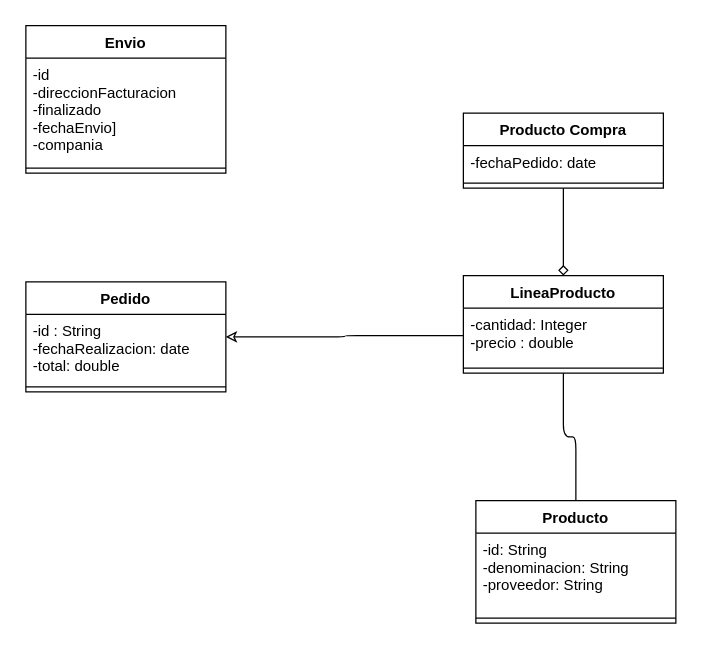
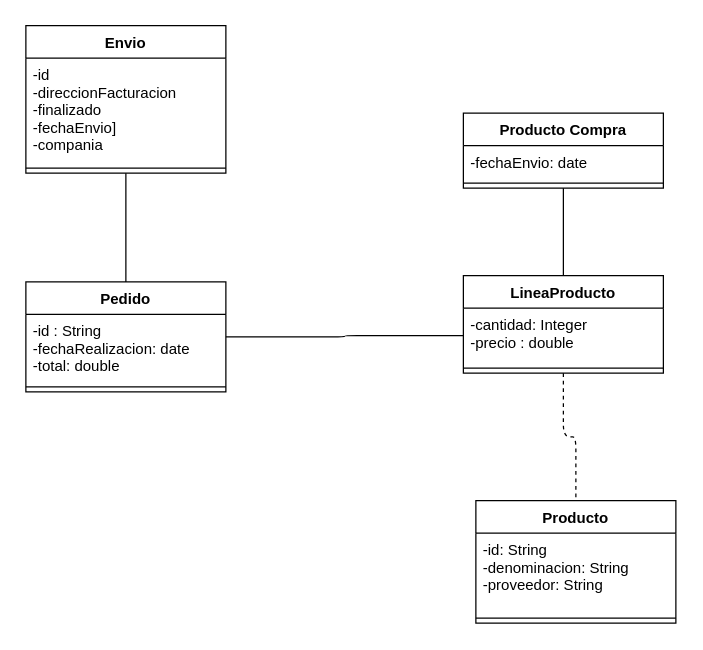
  <mxCell id="0" />
  <mxCell id="1" parent="0" />
- <mxCell id="2" style="edgeStyle=orthogonalEdgeStyle;curved=0;rounded=1;sketch=0;orthogonalLoop=1;jettySize=auto;html=1;entryX=0.5;entryY=0;entryDx=0;entryDy=0;endArrow=none;endFill=0;" edge="1" parent="1" source="3" target="6"><mxGeometry relative="1" as="geometry" /></mxCell>
+ <mxCell id="2" style="edgeStyle=orthogonalEdgeStyle;curved=0;rounded=1;sketch=0;orthogonalLoop=1;jettySize=auto;html=1;entryX=0.5;entryY=0;entryDx=0;entryDy=0;endArrow=none;endFill=0;dashed=1;" edge="1" parent="1" source="3" target="6"><mxGeometry relative="1" as="geometry" /></mxCell>
  <mxCell id="3" value="LineaProducto" style="swimlane;fontStyle=1;align=center;verticalAlign=top;childLayout=stackLayout;horizontal=1;startSize=26;horizontalStack=0;resizeParent=1;resizeParentMax=0;resizeLast=0;collapsible=1;marginBottom=0;" vertex="1" parent="1"><mxGeometry x="370" y="220" width="160" height="78" as="geometry" /></mxCell>
  <mxCell id="4" value="-cantidad: Integer&#10;-precio : double" style="text;strokeColor=none;fillColor=none;align=left;verticalAlign=top;spacingLeft=4;spacingRight=4;overflow=hidden;rotatable=0;points=[[0,0.5],[1,0.5]];portConstraint=eastwest;" vertex="1" parent="3"><mxGeometry y="26" width="160" height="44" as="geometry" /></mxCell>
  <mxCell id="5" value="" style="line;strokeWidth=1;fillColor=none;align=left;verticalAlign=middle;spacingTop=-1;spacingLeft=3;spacingRight=3;rotatable=0;labelPosition=right;points=[];portConstraint=eastwest;" vertex="1" parent="3"><mxGeometry y="70" width="160" height="8" as="geometry" /></mxCell>
  <mxCell id="6" value="Producto" style="swimlane;fontStyle=1;align=center;verticalAlign=top;childLayout=stackLayout;horizontal=1;startSize=26;horizontalStack=0;resizeParent=1;resizeParentMax=0;resizeLast=0;collapsible=1;marginBottom=0;" vertex="1" parent="1"><mxGeometry x="380" y="400" width="160" height="98" as="geometry" /></mxCell>
  <mxCell id="7" value="-id: String&#10;-denominacion: String&#10;-proveedor: String" style="text;strokeColor=none;fillColor=none;align=left;verticalAlign=top;spacingLeft=4;spacingRight=4;overflow=hidden;rotatable=0;points=[[0,0.5],[1,0.5]];portConstraint=eastwest;" vertex="1" parent="6"><mxGeometry y="26" width="160" height="64" as="geometry" /></mxCell>
  <mxCell id="8" value="" style="line;strokeWidth=1;fillColor=none;align=left;verticalAlign=middle;spacingTop=-1;spacingLeft=3;spacingRight=3;rotatable=0;labelPosition=right;points=[];portConstraint=eastwest;" vertex="1" parent="6"><mxGeometry y="90" width="160" height="8" as="geometry" /></mxCell>
+ <mxCell id="9" style="edgeStyle=orthogonalEdgeStyle;curved=0;rounded=1;sketch=0;orthogonalLoop=1;jettySize=auto;html=1;endArrow=none;endFill=0;entryX=0.5;entryY=1;entryDx=0;entryDy=0;" edge="1" parent="1" source="10" target="13"><mxGeometry relative="1" as="geometry"><mxPoint x="110" y="150" as="targetPoint" /></mxGeometry></mxCell>
  <mxCell id="10" value="Pedido" style="swimlane;fontStyle=1;align=center;verticalAlign=top;childLayout=stackLayout;horizontal=1;startSize=26;horizontalStack=0;resizeParent=1;resizeParentMax=0;resizeLast=0;collapsible=1;marginBottom=0;" vertex="1" parent="1"><mxGeometry x="20" y="225" width="160" height="88" as="geometry" /></mxCell>
  <mxCell id="11" value="-id : String&#10;-fechaRealizacion: date&#10;-total: double" style="text;strokeColor=none;fillColor=none;align=left;verticalAlign=top;spacingLeft=4;spacingRight=4;overflow=hidden;rotatable=0;points=[[0,0.5],[1,0.5]];portConstraint=eastwest;" vertex="1" parent="10"><mxGeometry y="26" width="160" height="54" as="geometry" /></mxCell>
  <mxCell id="12" value="" style="line;strokeWidth=1;fillColor=none;align=left;verticalAlign=middle;spacingTop=-1;spacingLeft=3;spacingRight=3;rotatable=0;labelPosition=right;points=[];portConstraint=eastwest;" vertex="1" parent="10"><mxGeometry y="80" width="160" height="8" as="geometry" /></mxCell>
  <mxCell id="13" value="Envio" style="swimlane;fontStyle=1;align=center;verticalAlign=top;childLayout=stackLayout;horizontal=1;startSize=26;horizontalStack=0;resizeParent=1;resizeParentMax=0;resizeLast=0;collapsible=1;marginBottom=0;" vertex="1" parent="1"><mxGeometry x="20" y="20" width="160" height="118" as="geometry" /></mxCell>
  <mxCell id="14" value="-id&#10;-direccionFacturacion&#10;-finalizado&#10;-fechaEnvio]&#10;-compania" style="text;strokeColor=none;fillColor=none;align=left;verticalAlign=top;spacingLeft=4;spacingRight=4;overflow=hidden;rotatable=0;points=[[0,0.5],[1,0.5]];portConstraint=eastwest;" vertex="1" parent="13"><mxGeometry y="26" width="160" height="84" as="geometry" /></mxCell>
  <mxCell id="15" value="" style="line;strokeWidth=1;fillColor=none;align=left;verticalAlign=middle;spacingTop=-1;spacingLeft=3;spacingRight=3;rotatable=0;labelPosition=right;points=[];portConstraint=eastwest;" vertex="1" parent="13"><mxGeometry y="110" width="160" height="8" as="geometry" /></mxCell>
- <mxCell id="16" style="edgeStyle=orthogonalEdgeStyle;curved=0;rounded=1;sketch=0;orthogonalLoop=1;jettySize=auto;html=1;entryX=0.5;entryY=0;entryDx=0;entryDy=0;endArrow=diamond;endFill=0;" edge="1" parent="1" source="17" target="3"><mxGeometry relative="1" as="geometry" /></mxCell>
+ <mxCell id="16" style="edgeStyle=orthogonalEdgeStyle;curved=0;rounded=1;sketch=0;orthogonalLoop=1;jettySize=auto;html=1;entryX=0.5;entryY=0;entryDx=0;entryDy=0;endArrow=none;endFill=0;" edge="1" parent="1" source="17" target="3"><mxGeometry relative="1" as="geometry" /></mxCell>
  <mxCell id="17" value="Producto Compra" style="swimlane;fontStyle=1;align=center;verticalAlign=top;childLayout=stackLayout;horizontal=1;startSize=26;horizontalStack=0;resizeParent=1;resizeParentMax=0;resizeLast=0;collapsible=1;marginBottom=0;" vertex="1" parent="1"><mxGeometry x="370" y="90" width="160" height="60" as="geometry" /></mxCell>
- <mxCell id="18" value="-fechaPedido: date" style="text;strokeColor=none;fillColor=none;align=left;verticalAlign=top;spacingLeft=4;spacingRight=4;overflow=hidden;rotatable=0;points=[[0,0.5],[1,0.5]];portConstraint=eastwest;" vertex="1" parent="17"><mxGeometry y="26" width="160" height="26" as="geometry" /></mxCell>
+ <mxCell id="18" value="-fechaEnvio: date" style="text;strokeColor=none;fillColor=none;align=left;verticalAlign=top;spacingLeft=4;spacingRight=4;overflow=hidden;rotatable=0;points=[[0,0.5],[1,0.5]];portConstraint=eastwest;" vertex="1" parent="17"><mxGeometry y="26" width="160" height="26" as="geometry" /></mxCell>
  <mxCell id="19" value="" style="line;strokeWidth=1;fillColor=none;align=left;verticalAlign=middle;spacingTop=-1;spacingLeft=3;spacingRight=3;rotatable=0;labelPosition=right;points=[];portConstraint=eastwest;" vertex="1" parent="17"><mxGeometry y="52" width="160" height="8" as="geometry" /></mxCell>
- <mxCell id="20" style="edgeStyle=orthogonalEdgeStyle;curved=0;rounded=1;sketch=0;orthogonalLoop=1;jettySize=auto;html=1;entryX=1;entryY=0.5;entryDx=0;entryDy=0;endArrow=classic;endFill=0;" edge="1" parent="1" source="4" target="10"><mxGeometry relative="1" as="geometry" /></mxCell>
+ <mxCell id="20" style="edgeStyle=orthogonalEdgeStyle;curved=0;rounded=1;sketch=0;orthogonalLoop=1;jettySize=auto;html=1;entryX=1;entryY=0.5;entryDx=0;entryDy=0;endArrow=none;endFill=0;" edge="1" parent="1" source="4" target="10"><mxGeometry relative="1" as="geometry" /></mxCell>
